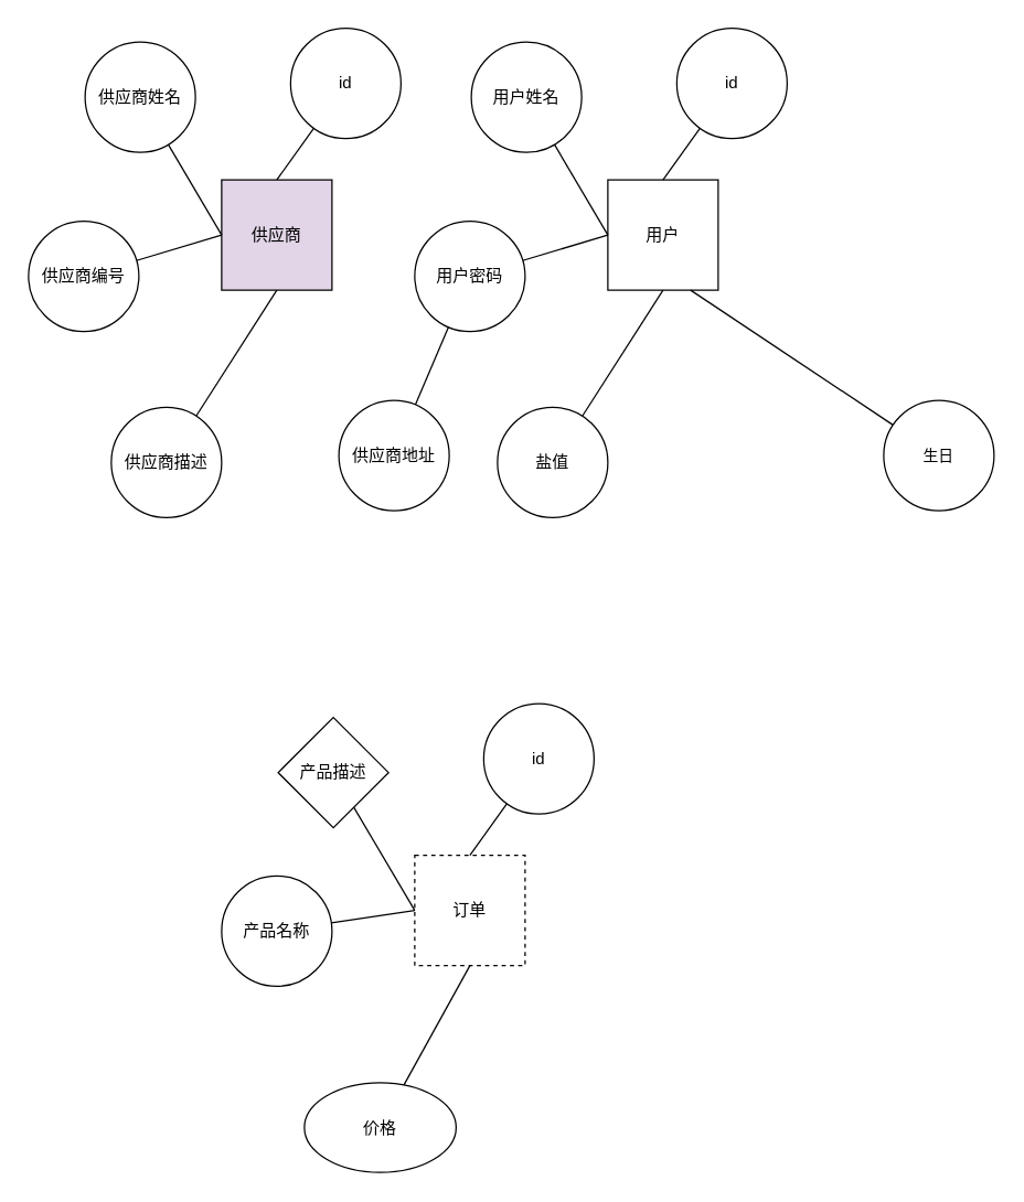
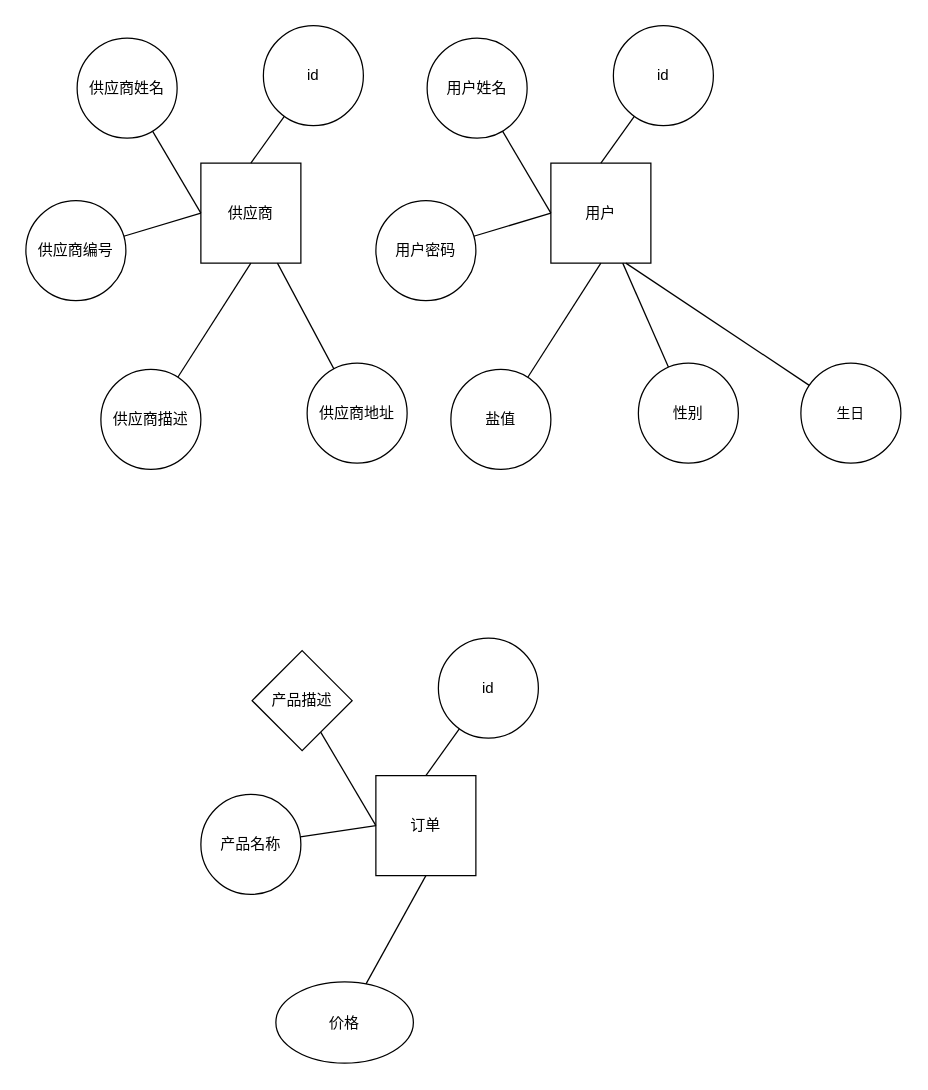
  <mxCell id="0" />
  <mxCell id="1" parent="0" />
- <mxCell id="2" value="供应商" style="whiteSpace=wrap;html=1;aspect=fixed;fillColor=#e1d5e7;" vertex="1" parent="1"><mxGeometry x="160" y="130" width="80" height="80" as="geometry" /></mxCell>
+ <mxCell id="2" value="供应商" style="whiteSpace=wrap;html=1;aspect=fixed;" vertex="1" parent="1"><mxGeometry x="160" y="130" width="80" height="80" as="geometry" /></mxCell>
  <mxCell id="3" style="edgeStyle=none;shape=connector;rounded=0;orthogonalLoop=1;jettySize=auto;html=1;entryX=0;entryY=0.5;entryDx=0;entryDy=0;labelBackgroundColor=default;strokeColor=default;fontFamily=Helvetica;fontSize=11;fontColor=default;endArrow=none;endFill=0;" edge="1" parent="1" source="4" target="2"><mxGeometry relative="1" as="geometry" /></mxCell>
  <mxCell id="4" value="供应商姓名" style="ellipse;whiteSpace=wrap;html=1;aspect=fixed;" vertex="1" parent="1"><mxGeometry x="61" y="30" width="80" height="80" as="geometry" /></mxCell>
  <mxCell id="5" style="edgeStyle=none;shape=connector;rounded=0;orthogonalLoop=1;jettySize=auto;html=1;entryX=0;entryY=0.5;entryDx=0;entryDy=0;labelBackgroundColor=default;strokeColor=default;fontFamily=Helvetica;fontSize=11;fontColor=default;endArrow=none;endFill=0;" edge="1" parent="1" source="6" target="2"><mxGeometry relative="1" as="geometry" /></mxCell>
  <mxCell id="6" value="供应商编号" style="ellipse;whiteSpace=wrap;html=1;aspect=fixed;" vertex="1" parent="1"><mxGeometry x="20" y="160" width="80" height="80" as="geometry" /></mxCell>
  <mxCell id="7" style="edgeStyle=none;shape=connector;rounded=0;orthogonalLoop=1;jettySize=auto;html=1;entryX=0.5;entryY=1;entryDx=0;entryDy=0;labelBackgroundColor=default;strokeColor=default;fontFamily=Helvetica;fontSize=11;fontColor=default;endArrow=none;endFill=0;" edge="1" parent="1" source="8" target="2"><mxGeometry relative="1" as="geometry" /></mxCell>
  <mxCell id="8" value="供应商描述" style="ellipse;whiteSpace=wrap;html=1;aspect=fixed;" vertex="1" parent="1"><mxGeometry x="80" y="295" width="80" height="80" as="geometry" /></mxCell>
- <mxCell id="9" style="rounded=0;orthogonalLoop=1;jettySize=auto;html=1;endArrow=none;endFill=0;" edge="1" parent="1" source="10" target="17"><mxGeometry relative="1" as="geometry" /></mxCell>
+ <mxCell id="9" style="rounded=0;orthogonalLoop=1;jettySize=auto;html=1;endArrow=none;endFill=0;" edge="1" parent="1" source="10" target="2"><mxGeometry relative="1" as="geometry" /></mxCell>
  <mxCell id="10" value="供应商地址" style="ellipse;whiteSpace=wrap;html=1;aspect=fixed;" vertex="1" parent="1"><mxGeometry x="245" y="290" width="80" height="80" as="geometry" /></mxCell>
  <mxCell id="11" style="edgeStyle=none;shape=connector;rounded=0;orthogonalLoop=1;jettySize=auto;html=1;entryX=0.5;entryY=0;entryDx=0;entryDy=0;labelBackgroundColor=default;strokeColor=default;fontFamily=Helvetica;fontSize=11;fontColor=default;endArrow=none;endFill=0;" edge="1" parent="1" source="12" target="2"><mxGeometry relative="1" as="geometry" /></mxCell>
  <mxCell id="12" value="id" style="ellipse;whiteSpace=wrap;html=1;aspect=fixed;" vertex="1" parent="1"><mxGeometry x="210" y="20" width="80" height="80" as="geometry" /></mxCell>
  <mxCell id="13" value="用户" style="whiteSpace=wrap;html=1;aspect=fixed;" vertex="1" parent="1"><mxGeometry x="440" y="130" width="80" height="80" as="geometry" /></mxCell>
  <mxCell id="14" style="edgeStyle=none;shape=connector;rounded=0;orthogonalLoop=1;jettySize=auto;html=1;entryX=0;entryY=0.5;entryDx=0;entryDy=0;labelBackgroundColor=default;strokeColor=default;fontFamily=Helvetica;fontSize=11;fontColor=default;endArrow=none;endFill=0;" edge="1" parent="1" source="15" target="13"><mxGeometry relative="1" as="geometry" /></mxCell>
  <mxCell id="15" value="用户姓名" style="ellipse;whiteSpace=wrap;html=1;aspect=fixed;" vertex="1" parent="1"><mxGeometry x="341" y="30" width="80" height="80" as="geometry" /></mxCell>
  <mxCell id="16" style="edgeStyle=none;shape=connector;rounded=0;orthogonalLoop=1;jettySize=auto;html=1;entryX=0;entryY=0.5;entryDx=0;entryDy=0;labelBackgroundColor=default;strokeColor=default;fontFamily=Helvetica;fontSize=11;fontColor=default;endArrow=none;endFill=0;" edge="1" parent="1" source="17" target="13"><mxGeometry relative="1" as="geometry" /></mxCell>
  <mxCell id="17" value="用户密码" style="ellipse;whiteSpace=wrap;html=1;aspect=fixed;" vertex="1" parent="1"><mxGeometry x="300" y="160" width="80" height="80" as="geometry" /></mxCell>
  <mxCell id="18" style="edgeStyle=none;shape=connector;rounded=0;orthogonalLoop=1;jettySize=auto;html=1;entryX=0.5;entryY=1;entryDx=0;entryDy=0;labelBackgroundColor=default;strokeColor=default;fontFamily=Helvetica;fontSize=11;fontColor=default;endArrow=none;endFill=0;" edge="1" parent="1" source="19" target="13"><mxGeometry relative="1" as="geometry" /></mxCell>
  <mxCell id="19" value="盐值" style="ellipse;whiteSpace=wrap;html=1;aspect=fixed;" vertex="1" parent="1"><mxGeometry x="360" y="295" width="80" height="80" as="geometry" /></mxCell>
+ <mxCell id="20" style="rounded=0;orthogonalLoop=1;jettySize=auto;html=1;endArrow=none;endFill=0;" edge="1" parent="1" source="21" target="13"><mxGeometry relative="1" as="geometry" /></mxCell>
+ <mxCell id="21" value="性别" style="ellipse;whiteSpace=wrap;html=1;aspect=fixed;" vertex="1" parent="1"><mxGeometry x="510" y="290" width="80" height="80" as="geometry" /></mxCell>
  <mxCell id="22" style="edgeStyle=none;shape=connector;rounded=0;orthogonalLoop=1;jettySize=auto;html=1;entryX=0.5;entryY=0;entryDx=0;entryDy=0;labelBackgroundColor=default;strokeColor=default;fontFamily=Helvetica;fontSize=11;fontColor=default;endArrow=none;endFill=0;" edge="1" parent="1" source="23" target="13"><mxGeometry relative="1" as="geometry" /></mxCell>
  <mxCell id="23" value="id" style="ellipse;whiteSpace=wrap;html=1;aspect=fixed;" vertex="1" parent="1"><mxGeometry x="490" y="20" width="80" height="80" as="geometry" /></mxCell>
  <mxCell id="24" style="edgeStyle=none;shape=connector;rounded=0;orthogonalLoop=1;jettySize=auto;html=1;entryX=0.75;entryY=1;entryDx=0;entryDy=0;labelBackgroundColor=default;strokeColor=default;fontFamily=Helvetica;fontSize=11;fontColor=default;endArrow=none;endFill=0;" edge="1" parent="1" source="25" target="13"><mxGeometry relative="1" as="geometry" /></mxCell>
  <mxCell id="25" value="生日" style="ellipse;whiteSpace=wrap;html=1;aspect=fixed;fontFamily=Helvetica;fontSize=11;fontColor=default;" vertex="1" parent="1"><mxGeometry x="640" y="290" width="80" height="80" as="geometry" /></mxCell>
- <mxCell id="26" value="订单" style="whiteSpace=wrap;html=1;aspect=fixed;dashed=1;" vertex="1" parent="1"><mxGeometry x="300" y="620" width="80" height="80" as="geometry" /></mxCell>
+ <mxCell id="26" value="订单" style="whiteSpace=wrap;html=1;aspect=fixed;" vertex="1" parent="1"><mxGeometry x="300" y="620" width="80" height="80" as="geometry" /></mxCell>
  <mxCell id="27" style="edgeStyle=none;shape=connector;rounded=0;orthogonalLoop=1;jettySize=auto;html=1;entryX=0;entryY=0.5;entryDx=0;entryDy=0;labelBackgroundColor=default;strokeColor=default;fontFamily=Helvetica;fontSize=11;fontColor=default;endArrow=none;endFill=0;" edge="1" parent="1" source="28" target="26"><mxGeometry relative="1" as="geometry" /></mxCell>
  <mxCell id="28" value="产品描述" style="rhombus;whiteSpace=wrap;html=1;aspect=fixed;" vertex="1" parent="1"><mxGeometry x="201" y="520" width="80" height="80" as="geometry" /></mxCell>
  <mxCell id="29" style="edgeStyle=none;shape=connector;rounded=0;orthogonalLoop=1;jettySize=auto;html=1;entryX=0;entryY=0.5;entryDx=0;entryDy=0;labelBackgroundColor=default;strokeColor=default;fontFamily=Helvetica;fontSize=11;fontColor=default;endArrow=none;endFill=0;" edge="1" parent="1" source="30" target="26"><mxGeometry relative="1" as="geometry" /></mxCell>
  <mxCell id="30" value="产品名称" style="ellipse;whiteSpace=wrap;html=1;aspect=fixed;" vertex="1" parent="1"><mxGeometry x="160" y="635" width="80" height="80" as="geometry" /></mxCell>
  <mxCell id="31" style="edgeStyle=none;shape=connector;rounded=0;orthogonalLoop=1;jettySize=auto;html=1;entryX=0.5;entryY=1;entryDx=0;entryDy=0;labelBackgroundColor=default;strokeColor=default;fontFamily=Helvetica;fontSize=11;fontColor=default;endArrow=none;endFill=0;" edge="1" parent="1" source="32" target="26"><mxGeometry relative="1" as="geometry" /></mxCell>
  <mxCell id="32" value="价格" style="ellipse;whiteSpace=wrap;html=1;aspect=fixed;" vertex="1" parent="1"><mxGeometry x="220" y="785" width="110" height="65" as="geometry" /></mxCell>
  <mxCell id="33" style="edgeStyle=none;shape=connector;rounded=0;orthogonalLoop=1;jettySize=auto;html=1;entryX=0.5;entryY=0;entryDx=0;entryDy=0;labelBackgroundColor=default;strokeColor=default;fontFamily=Helvetica;fontSize=11;fontColor=default;endArrow=none;endFill=0;" edge="1" parent="1" source="34" target="26"><mxGeometry relative="1" as="geometry" /></mxCell>
  <mxCell id="34" value="id" style="ellipse;whiteSpace=wrap;html=1;aspect=fixed;" vertex="1" parent="1"><mxGeometry x="350" y="510" width="80" height="80" as="geometry" /></mxCell>
